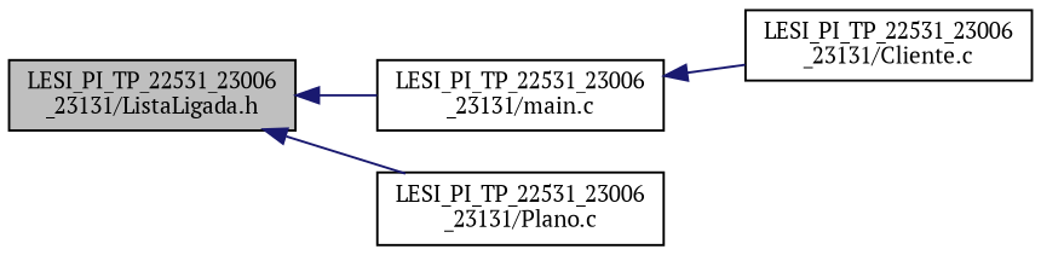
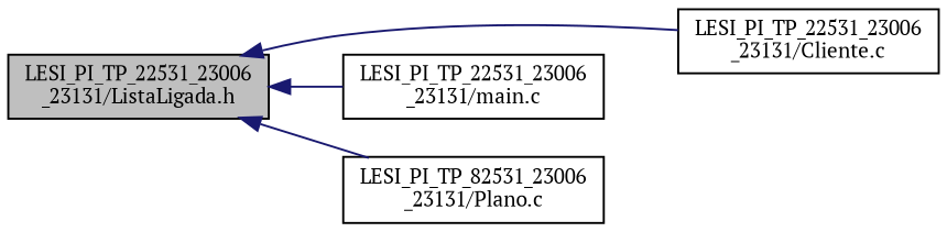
  digraph {
    fontname="PT Serif"
    rankdir=LR
    node [color=black fillcolor=white fontname="PT Serif" fontsize=10 shape=record style=filled]
    edge [color=midnightblue dir=back fontname="PT Serif" fontsize=10 labelfontname=Helvetica labelfontsize=10 style=solid]
    n1 [fillcolor=grey75 fontcolor=black height=0.2 label="LESI_PI_TP_22531_23006\l_23131/ListaLigada.h" width=0.4]
    n2 [height=0.2 label="LESI_PI_TP_22531_23006\l_23131/Cliente.c" width=0.4]
    n3 [height=0.2 label="LESI_PI_TP_22531_23006\l_23131/main.c" width=0.4]
-   n4 [height=0.2 label="LESI_PI_TP_22531_23006\l_23131/Plano.c" width=0.4]
-   n3 -> n2
+   n4 [height=0.2 label="LESI_PI_TP_82531_23006\l_23131/Plano.c" width=0.4]
+   n1 -> n2
    n1 -> n3
    n1 -> n4
  }
